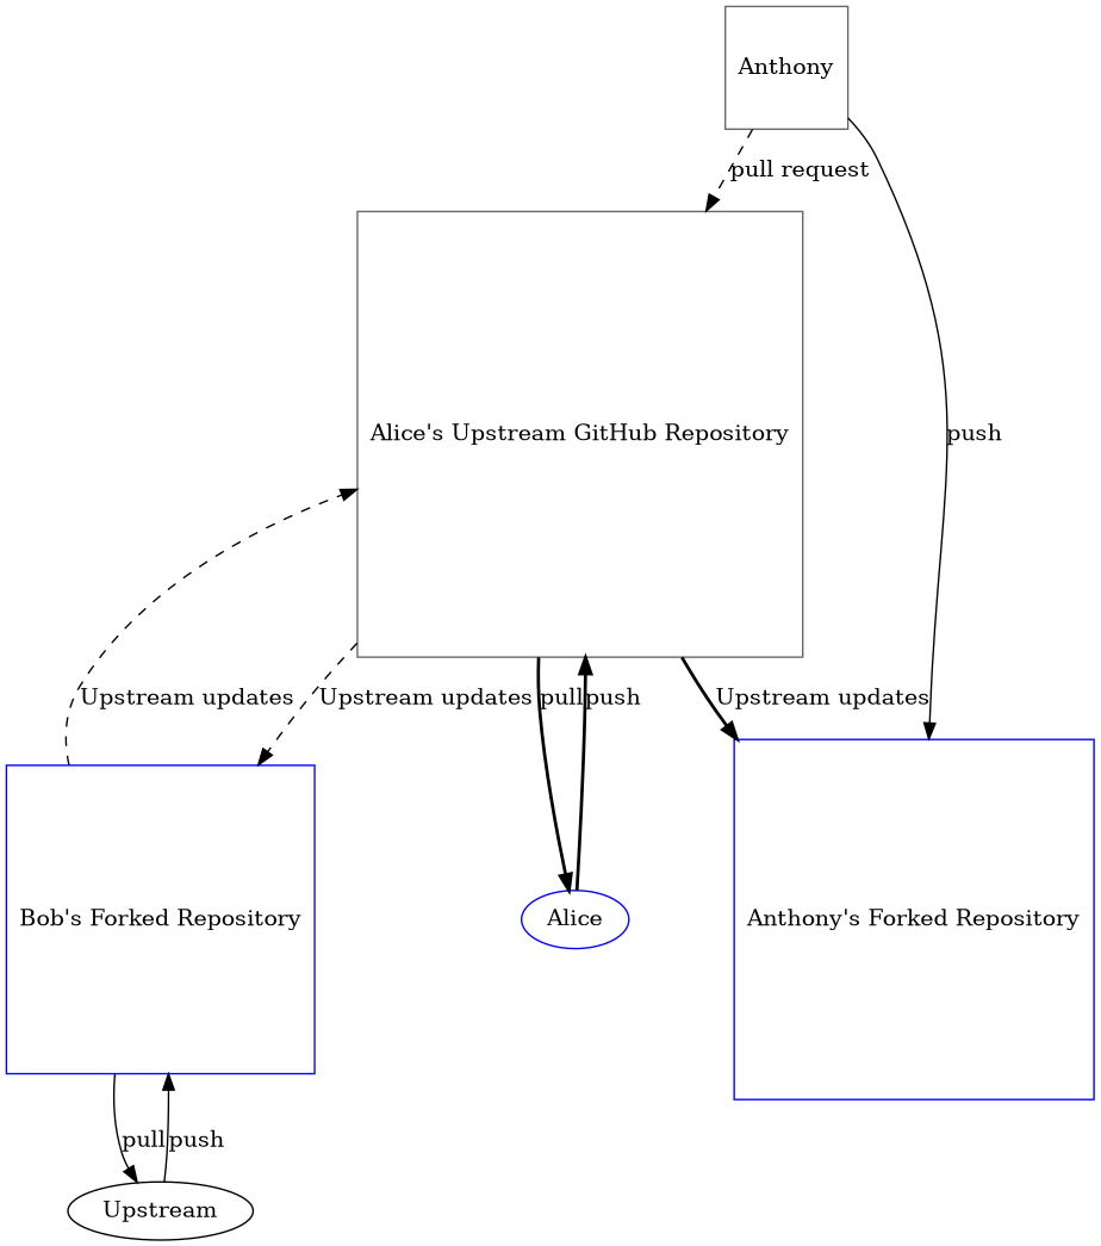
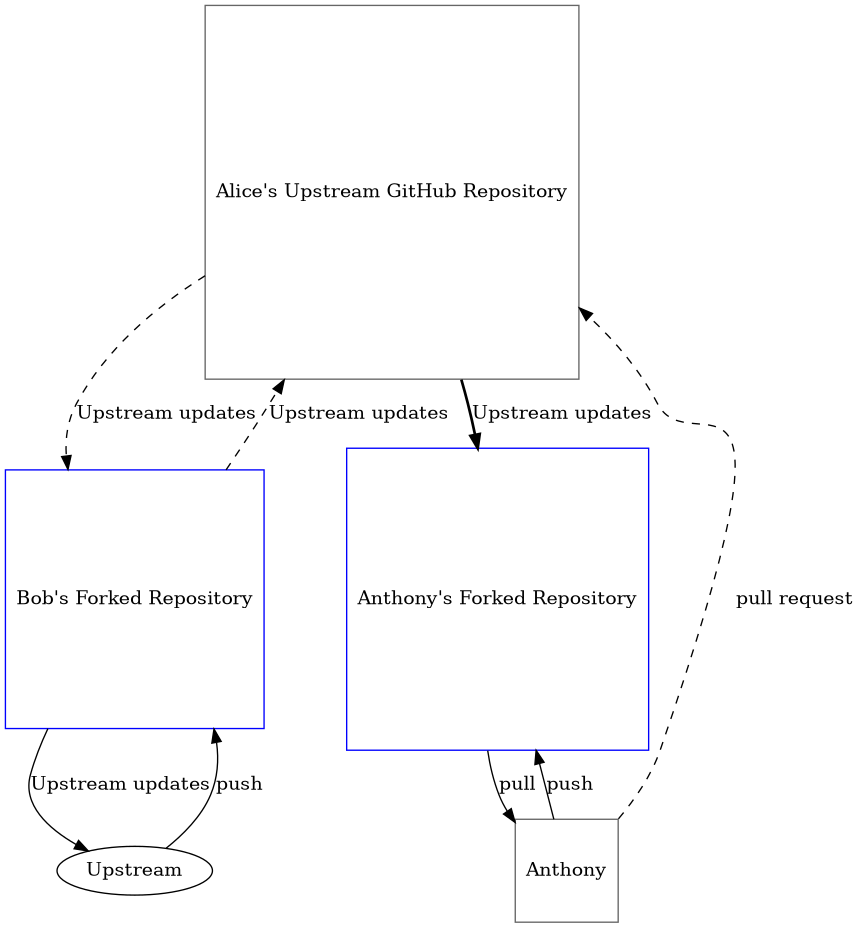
  digraph {
    node [color=blue shape=square]
    edge [style=solid]
    n1 [color=gray40 label="Alice's Upstream GitHub Repository"]
    n2 [label="Bob's Forked Repository"]
    n3 [label="Anthony's Forked Repository"]
-   Alice [shape=""]
    n5 [color=black label=Upstream shape=""]
    Anthony [color=gray40]
    n1 -> n2 [label="Upstream updates" style=dashed]
    n1 -> n3 [label="Upstream updates" style=bold]
-   n1 -> Alice [label=pull style=bold]
    n2 -> n1 [label="Upstream updates" style=dashed]
-   n2 -> n5 [label=pull]
-   Alice -> n1 [label=push style=bold]
+   n2 -> n5 [label="Upstream updates"]
+   n3 -> Anthony [label=pull]
    n5 -> n2 [label=push]
    Anthony -> n1 [label="pull request" style=dashed]
    Anthony -> n3 [label=push]
  }
